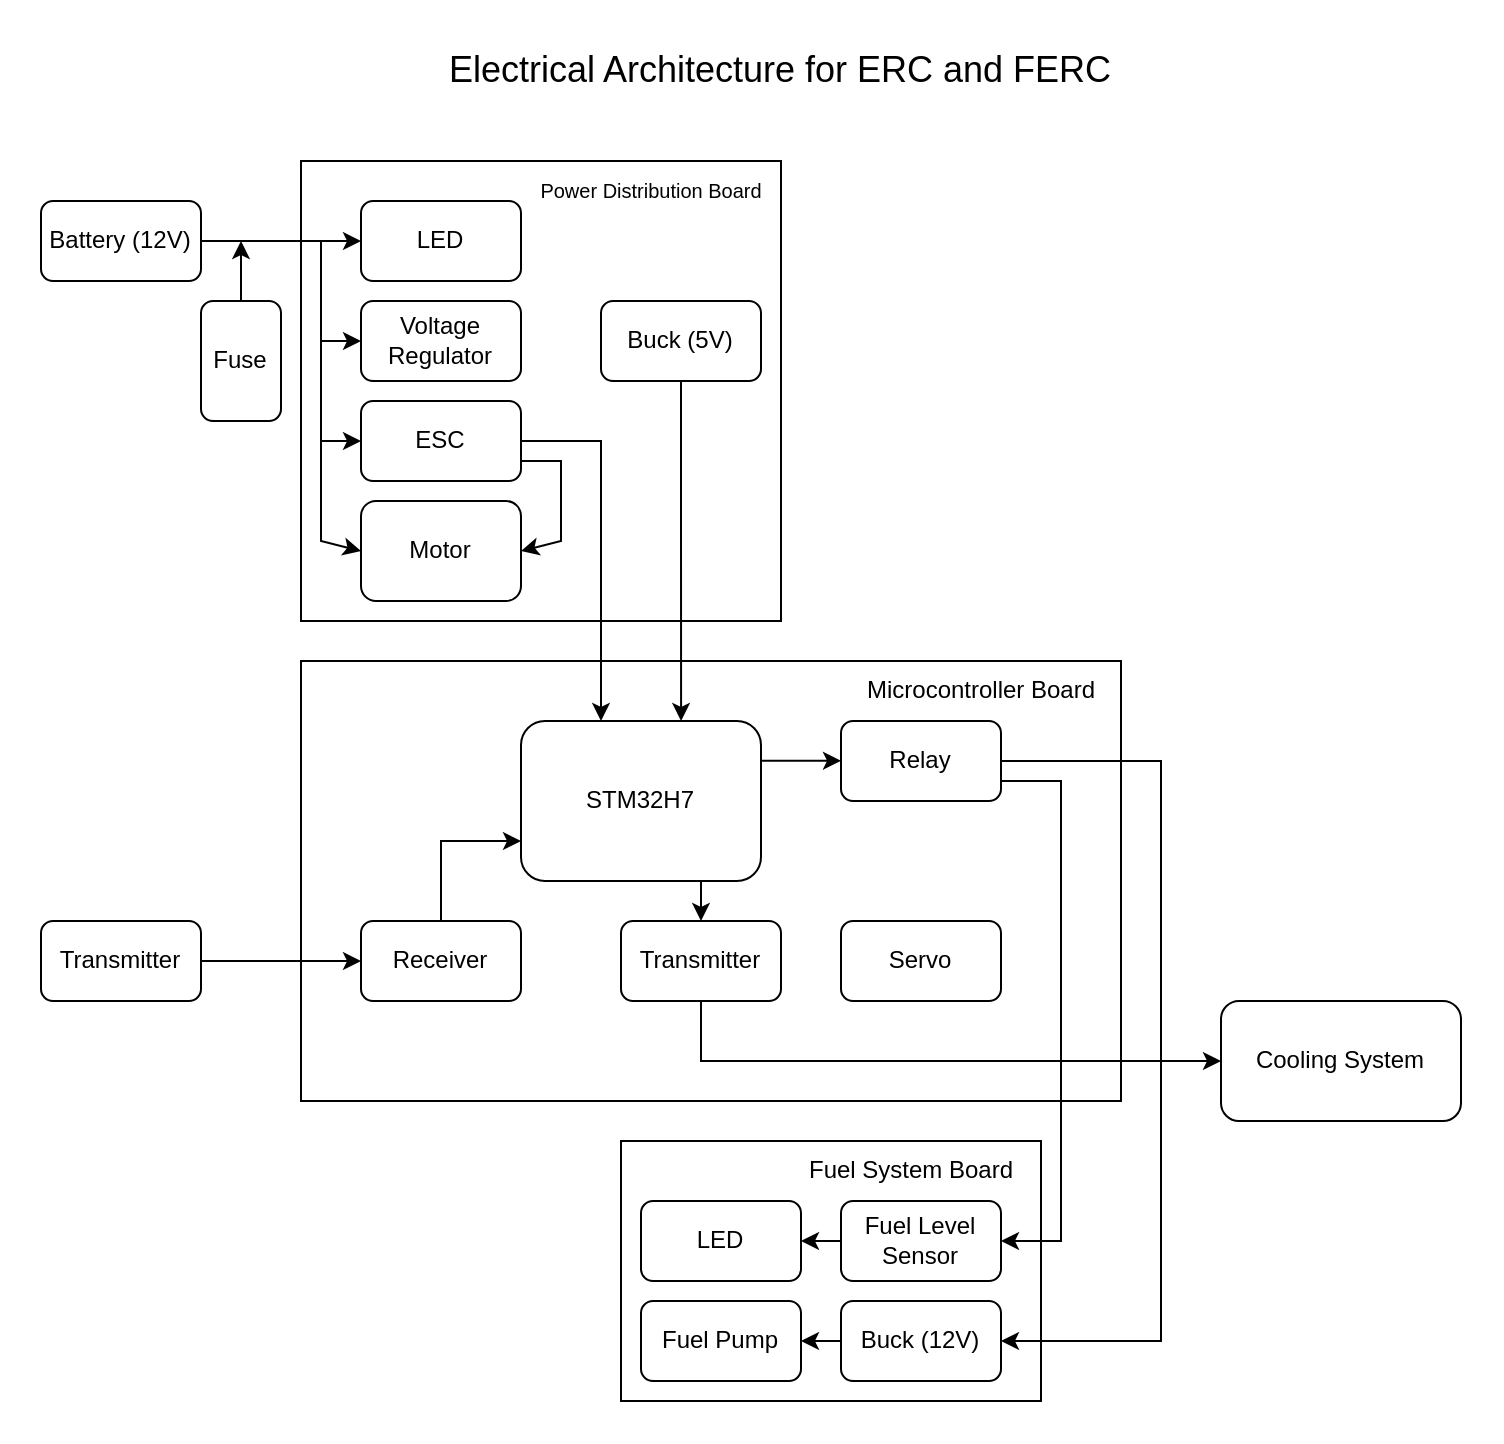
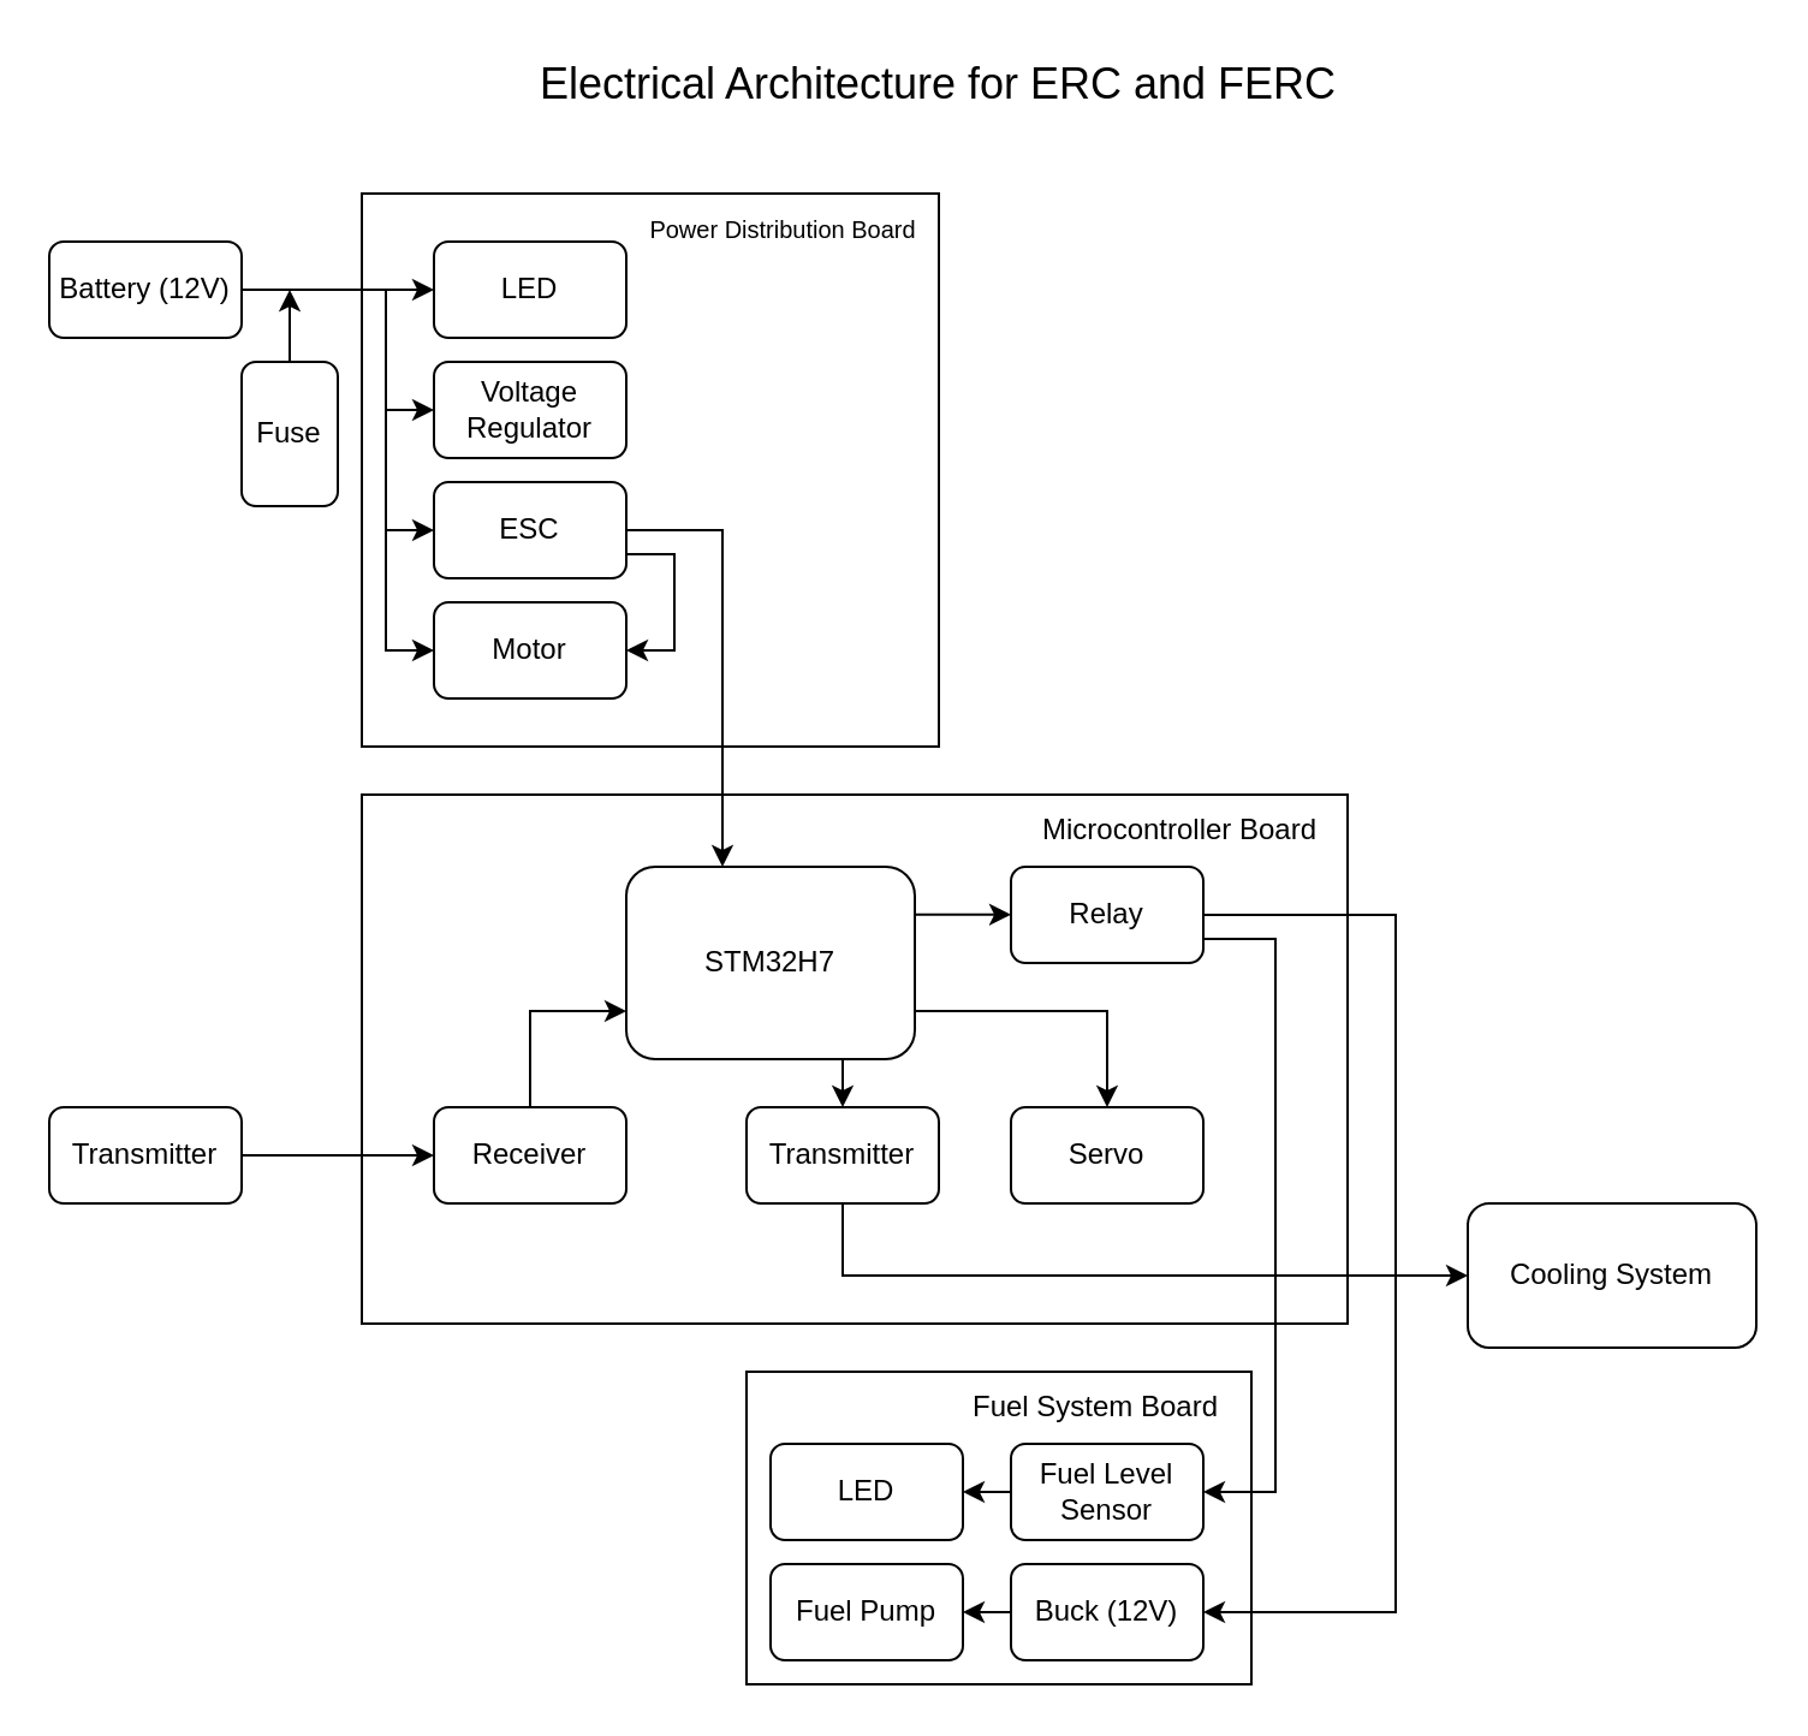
  <mxCell id="0" />
  <mxCell id="1" parent="0" />
  <mxCell id="2" value="&lt;font style=&quot;font-size: 18px;&quot;&gt;Electrical Architecture for ERC and FERC&lt;/font&gt;" style="text;html=1;align=center;verticalAlign=middle;whiteSpace=wrap;rounded=0;" parent="1" vertex="1"><mxGeometry x="90" width="600" height="30" as="geometry" y="20" /></mxCell>
  <mxCell id="3" value="Battery (12V)" style="rounded=1;whiteSpace=wrap;html=1;" parent="1" vertex="1"><mxGeometry x="20" y="100" width="80" height="40" as="geometry" /></mxCell>
  <mxCell id="4" value="Power Distribution Board" parent="0" />
  <mxCell id="5" value="" style="whiteSpace=wrap;html=1;fillColor=none;" parent="4" vertex="1"><mxGeometry x="150" y="80" width="240" height="230" as="geometry" /></mxCell>
  <mxCell id="6" value="" style="endArrow=classic;html=1;rounded=0;exitX=1;exitY=0.5;exitDx=0;exitDy=0;entryX=0;entryY=0.5;entryDx=0;entryDy=0;" parent="4" target="7" edge="1"><mxGeometry width="50" height="50" relative="1" as="geometry"><mxPoint x="100" y="120" as="sourcePoint" /><mxPoint x="140" y="120" as="targetPoint" /></mxGeometry></mxCell>
  <mxCell id="7" value="LED" style="rounded=1;whiteSpace=wrap;html=1;" parent="4" vertex="1"><mxGeometry x="180" y="100" width="80" height="40" as="geometry" /></mxCell>
  <mxCell id="8" value="" style="endArrow=classic;html=1;rounded=0;exitX=0.5;exitY=0;exitDx=0;exitDy=0;" parent="4" source="9" edge="1"><mxGeometry width="50" height="50" relative="1" as="geometry"><mxPoint x="120" y="140" as="sourcePoint" /><mxPoint x="120" y="120" as="targetPoint" /><Array as="points" /></mxGeometry></mxCell>
  <mxCell id="9" value="Fuse" style="rounded=1;whiteSpace=wrap;html=1;" parent="4" vertex="1"><mxGeometry x="100" y="150" width="40" height="60" as="geometry" /></mxCell>
  <mxCell id="10" value="Voltage Regulator" style="rounded=1;whiteSpace=wrap;html=1;" parent="4" vertex="1"><mxGeometry x="180" y="150" width="80" height="40" as="geometry" /></mxCell>
  <mxCell id="11" value="ESC" style="rounded=1;whiteSpace=wrap;html=1;" parent="4" vertex="1"><mxGeometry x="180" y="200" width="80" height="40" as="geometry" /></mxCell>
- <mxCell id="12" value="Motor" style="rounded=1;whiteSpace=wrap;html=1;" parent="4" vertex="1"><mxGeometry x="180" y="250" width="80" height="50" as="geometry" /></mxCell>
+ <mxCell id="12" value="Motor" style="rounded=1;whiteSpace=wrap;html=1;" parent="4" vertex="1"><mxGeometry x="180" y="250" width="80" height="40" as="geometry" /></mxCell>
  <mxCell id="13" value="" style="endArrow=classic;html=1;rounded=0;entryX=0;entryY=0.5;entryDx=0;entryDy=0;" parent="4" target="10" edge="1"><mxGeometry width="50" height="50" relative="1" as="geometry"><mxPoint x="160" y="120" as="sourcePoint" /><mxPoint x="170" y="160" as="targetPoint" /><Array as="points"><mxPoint x="160" y="170" /></Array></mxGeometry></mxCell>
  <mxCell id="14" value="" style="endArrow=classic;html=1;rounded=0;entryX=0;entryY=0.5;entryDx=0;entryDy=0;" parent="4" target="11" edge="1"><mxGeometry width="50" height="50" relative="1" as="geometry"><mxPoint x="160" y="160" as="sourcePoint" /><mxPoint x="170" y="220" as="targetPoint" /><Array as="points"><mxPoint x="160" y="220" /></Array></mxGeometry></mxCell>
  <mxCell id="15" value="" style="endArrow=classic;html=1;rounded=0;entryX=0;entryY=0.5;entryDx=0;entryDy=0;" parent="4" target="12" edge="1"><mxGeometry width="50" height="50" relative="1" as="geometry"><mxPoint x="160" y="220" as="sourcePoint" /><mxPoint x="170" y="270" as="targetPoint" /><Array as="points"><mxPoint x="160" y="270" /></Array></mxGeometry></mxCell>
  <mxCell id="16" value="" style="endArrow=classic;html=1;rounded=0;exitX=1;exitY=0.75;exitDx=0;exitDy=0;entryX=1;entryY=0.5;entryDx=0;entryDy=0;" parent="4" source="11" target="12" edge="1"><mxGeometry width="50" height="50" relative="1" as="geometry"><mxPoint x="280" y="220" as="sourcePoint" /><mxPoint x="270" y="270" as="targetPoint" /><Array as="points"><mxPoint x="280" y="230" /><mxPoint x="280" y="270" /></Array></mxGeometry></mxCell>
  <mxCell id="17" value="&lt;font style=&quot;font-size: 10px;&quot;&gt;Power&amp;nbsp;&lt;/font&gt;&lt;span style=&quot;font-size: 10px; background-color: initial;&quot;&gt;Distribution&amp;nbsp;&lt;/span&gt;&lt;span style=&quot;font-size: 10px; background-color: initial;&quot;&gt;Board&lt;/span&gt;" style="text;html=1;align=center;verticalAlign=middle;resizable=0;points=[];autosize=1;strokeColor=none;fillColor=none;" parent="4" vertex="1"><mxGeometry x="260" y="80" width="130" height="30" as="geometry" /></mxCell>
- <mxCell id="18" value="Buck (5V)" style="rounded=1;whiteSpace=wrap;html=1;" parent="4" vertex="1"><mxGeometry x="300" y="150" width="80" height="40" as="geometry" /></mxCell>
  <mxCell id="19" value="Microcontroller Board" parent="0" />
  <mxCell id="20" value="" style="whiteSpace=wrap;html=1;fillColor=none;" parent="19" vertex="1"><mxGeometry x="150" y="330" width="410" height="220" as="geometry" /></mxCell>
  <mxCell id="21" value="STM32H7" style="rounded=1;whiteSpace=wrap;html=1;" parent="19" vertex="1"><mxGeometry x="260" y="360" width="120" height="80" as="geometry" /></mxCell>
  <mxCell id="22" value="" style="endArrow=classic;html=1;rounded=0;exitX=1;exitY=0.5;exitDx=0;exitDy=0;" parent="19" source="11" edge="1"><mxGeometry width="50" height="50" relative="1" as="geometry"><mxPoint x="400" y="290" as="sourcePoint" /><mxPoint x="300" y="360" as="targetPoint" /><Array as="points"><mxPoint x="300" y="220" /></Array></mxGeometry></mxCell>
- <mxCell id="23" value="" style="edgeStyle=none;orthogonalLoop=1;jettySize=auto;html=1;rounded=0;exitX=0.5;exitY=1;exitDx=0;exitDy=0;entryX=0.667;entryY=0;entryDx=0;entryDy=0;entryPerimeter=0;" parent="19" target="21" edge="1" source="18"><mxGeometry width="100" relative="1" as="geometry"><mxPoint x="380" y="240" as="sourcePoint" /><mxPoint x="340" y="370" as="targetPoint" /><Array as="points"><mxPoint x="340" y="260" /></Array></mxGeometry></mxCell>
  <mxCell id="24" value="" style="edgeStyle=orthogonalEdgeStyle;rounded=0;orthogonalLoop=1;jettySize=auto;html=1;entryX=0;entryY=0.75;entryDx=0;entryDy=0;exitX=0.5;exitY=0;exitDx=0;exitDy=0;" parent="19" source="25" target="21" edge="1"><mxGeometry relative="1" as="geometry"><mxPoint x="260" y="420" as="targetPoint" /><mxPoint x="10" y="460" as="sourcePoint" /><Array as="points"><mxPoint x="220" y="420" /></Array></mxGeometry></mxCell>
  <mxCell id="25" value="Receiver" style="rounded=1;whiteSpace=wrap;html=1;" parent="19" vertex="1"><mxGeometry x="180" y="460" width="80" height="40" as="geometry" /></mxCell>
  <mxCell id="26" value="Transmitter" style="rounded=1;whiteSpace=wrap;html=1;" parent="19" vertex="1"><mxGeometry x="310" y="460" width="80" height="40" as="geometry" /></mxCell>
  <mxCell id="27" value="" style="edgeStyle=none;orthogonalLoop=1;jettySize=auto;html=1;rounded=0;exitX=0.75;exitY=1;exitDx=0;exitDy=0;entryX=0.5;entryY=0;entryDx=0;entryDy=0;" parent="19" source="21" target="26" edge="1"><mxGeometry width="100" relative="1" as="geometry"><mxPoint x="390" y="450" as="sourcePoint" /><mxPoint x="360" y="450" as="targetPoint" /><Array as="points"><mxPoint x="350" y="450" /></Array></mxGeometry></mxCell>
  <mxCell id="28" value="Servo" style="rounded=1;whiteSpace=wrap;html=1;" parent="19" vertex="1"><mxGeometry x="420" y="460" width="80" height="40" as="geometry" /></mxCell>
+ <mxCell id="29" value="" style="edgeStyle=none;orthogonalLoop=1;jettySize=auto;html=1;rounded=0;exitX=1;exitY=0.75;exitDx=0;exitDy=0;entryX=0.5;entryY=0;entryDx=0;entryDy=0;" parent="19" source="21" target="28" edge="1"><mxGeometry width="100" relative="1" as="geometry"><mxPoint x="410" y="400" as="sourcePoint" /><mxPoint x="510" y="400" as="targetPoint" /><Array as="points"><mxPoint x="460" y="420" /></Array></mxGeometry></mxCell>
  <mxCell id="30" value="" style="edgeStyle=none;orthogonalLoop=1;jettySize=auto;html=1;rounded=0;exitX=1;exitY=0.75;exitDx=0;exitDy=0;" parent="19" edge="1"><mxGeometry width="100" relative="1" as="geometry"><mxPoint x="380" y="379.88" as="sourcePoint" /><mxPoint x="420" y="379.88" as="targetPoint" /><Array as="points" /></mxGeometry></mxCell>
  <mxCell id="31" value="Relay" style="rounded=1;whiteSpace=wrap;html=1;" parent="19" vertex="1"><mxGeometry x="420" y="360" width="80" height="40" as="geometry" /></mxCell>
  <mxCell id="32" value="Microcontroller Board" style="text;html=1;align=center;verticalAlign=middle;resizable=0;points=[];autosize=1;strokeColor=none;fillColor=none;" parent="19" vertex="1"><mxGeometry x="420" y="330" width="140" height="30" as="geometry" /></mxCell>
  <mxCell id="33" style="edgeStyle=none;rounded=0;orthogonalLoop=1;jettySize=auto;html=1;entryX=1;entryY=0.5;entryDx=0;entryDy=0;" parent="19" target="37" edge="1"><mxGeometry relative="1" as="geometry"><mxPoint x="580" y="670" as="targetPoint" /><mxPoint x="420" y="670" as="sourcePoint" /><Array as="points" /></mxGeometry></mxCell>
  <mxCell id="34" value="Fuel System Board" parent="0" />
  <mxCell id="35" value="" style="whiteSpace=wrap;html=1;fillColor=none;" parent="34" vertex="1"><mxGeometry x="310" y="570" width="210" height="130" as="geometry" /></mxCell>
  <mxCell id="36" value="LED" style="rounded=1;whiteSpace=wrap;html=1;" parent="34" vertex="1"><mxGeometry x="320" y="600" width="80" height="40" as="geometry" /></mxCell>
  <mxCell id="37" value="Fuel Pump" style="rounded=1;whiteSpace=wrap;html=1;" parent="34" vertex="1"><mxGeometry x="320" y="650" width="80" height="40" as="geometry" /></mxCell>
  <mxCell id="38" value="" style="edgeStyle=none;orthogonalLoop=1;jettySize=auto;html=1;rounded=0;exitX=1;exitY=0.5;exitDx=0;exitDy=0;entryX=1;entryY=0.5;entryDx=0;entryDy=0;" parent="34" source="31" target="45" edge="1"><mxGeometry width="100" relative="1" as="geometry"><mxPoint x="490" y="510" as="sourcePoint" /><mxPoint x="540" y="670" as="targetPoint" /><Array as="points"><mxPoint x="580" y="380" /><mxPoint x="580" y="670" /></Array></mxGeometry></mxCell>
  <mxCell id="39" value="" style="edgeStyle=none;orthogonalLoop=1;jettySize=auto;html=1;rounded=0;exitX=1;exitY=0.5;exitDx=0;exitDy=0;entryX=1;entryY=0.5;entryDx=0;entryDy=0;" parent="34" target="44" edge="1"><mxGeometry width="100" relative="1" as="geometry"><mxPoint x="500" y="390" as="sourcePoint" /><mxPoint x="560" y="620" as="targetPoint" /><Array as="points"><mxPoint x="530" y="390" /><mxPoint x="530" y="490" /><mxPoint x="530" y="620" /></Array></mxGeometry></mxCell>
  <mxCell id="40" value="Cooling System" style="rounded=1;whiteSpace=wrap;html=1;" parent="34" vertex="1"><mxGeometry x="610" y="500" width="120" height="60" as="geometry" /></mxCell>
  <mxCell id="41" value="" style="edgeStyle=none;orthogonalLoop=1;jettySize=auto;html=1;rounded=0;exitX=0.5;exitY=1;exitDx=0;exitDy=0;entryX=0;entryY=0.5;entryDx=0;entryDy=0;" parent="34" source="26" target="40" edge="1"><mxGeometry width="100" relative="1" as="geometry"><mxPoint x="350" y="510" as="sourcePoint" /><mxPoint x="610" y="530" as="targetPoint" /><Array as="points"><mxPoint x="350" y="530" /></Array></mxGeometry></mxCell>
  <mxCell id="42" value="Fuel System Board" style="text;html=1;align=center;verticalAlign=middle;resizable=0;points=[];autosize=1;strokeColor=none;fillColor=none;" parent="34" vertex="1"><mxGeometry x="390" y="570" width="130" height="30" as="geometry" /></mxCell>
  <mxCell id="43" value="" style="edgeStyle=none;rounded=0;orthogonalLoop=1;jettySize=auto;html=1;" parent="34" source="44" target="36" edge="1"><mxGeometry relative="1" as="geometry" /></mxCell>
  <mxCell id="44" value="Fuel Level Sensor" style="rounded=1;whiteSpace=wrap;html=1;" parent="34" vertex="1"><mxGeometry x="420" y="600" width="80" height="40" as="geometry" /></mxCell>
  <mxCell id="45" value="Buck (12V)" style="rounded=1;whiteSpace=wrap;html=1;" parent="34" vertex="1"><mxGeometry x="420" y="650" width="80" height="40" as="geometry" /></mxCell>
  <mxCell id="46" value="" style="edgeStyle=none;rounded=0;orthogonalLoop=1;jettySize=auto;html=1;" parent="34" source="47" target="25" edge="1"><mxGeometry relative="1" as="geometry" /></mxCell>
  <mxCell id="47" value="Transmitter" style="rounded=1;whiteSpace=wrap;html=1;" parent="34" vertex="1"><mxGeometry x="20" y="460" width="80" height="40" as="geometry" /></mxCell>
